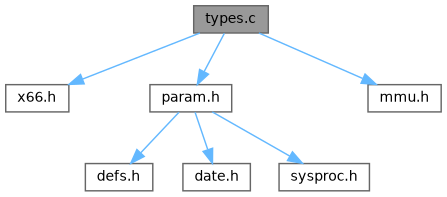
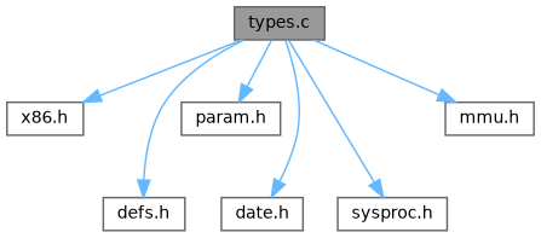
  digraph {
    node [color=grey40 fillcolor=white fontname=Helvetica fontsize=10 shape=box style=filled]
    edge [color=steelblue1 fontname=Helvetica fontsize=10 labelfontname=Helvetica labelfontsize=10 style=solid]
    n1 [color=gray40 fillcolor=grey60 fontcolor=black height=0.2 label="types.c" width=0.4]
-   n2 [height=0.2 label="x66.h" width=0.4]
+   n2 [height=0.2 label="x86.h" width=0.4]
    n3 [height=0.2 label="defs.h" width=0.4]
    n4 [height=0.2 label="date.h" width=0.4]
    n5 [height=0.2 label="param.h" width=0.4]
    n6 [height=0.2 label="mmu.h" width=0.4]
    n7 [height=0.2 label="sysproc.h" width=0.4]
    n1 -> n2
-   n5 -> n3
-   n5 -> n4
+   n1 -> n3
+   n1 -> n4
    n1 -> n5
    n1 -> n6
-   n5 -> n7
+   n1 -> n7
  }
